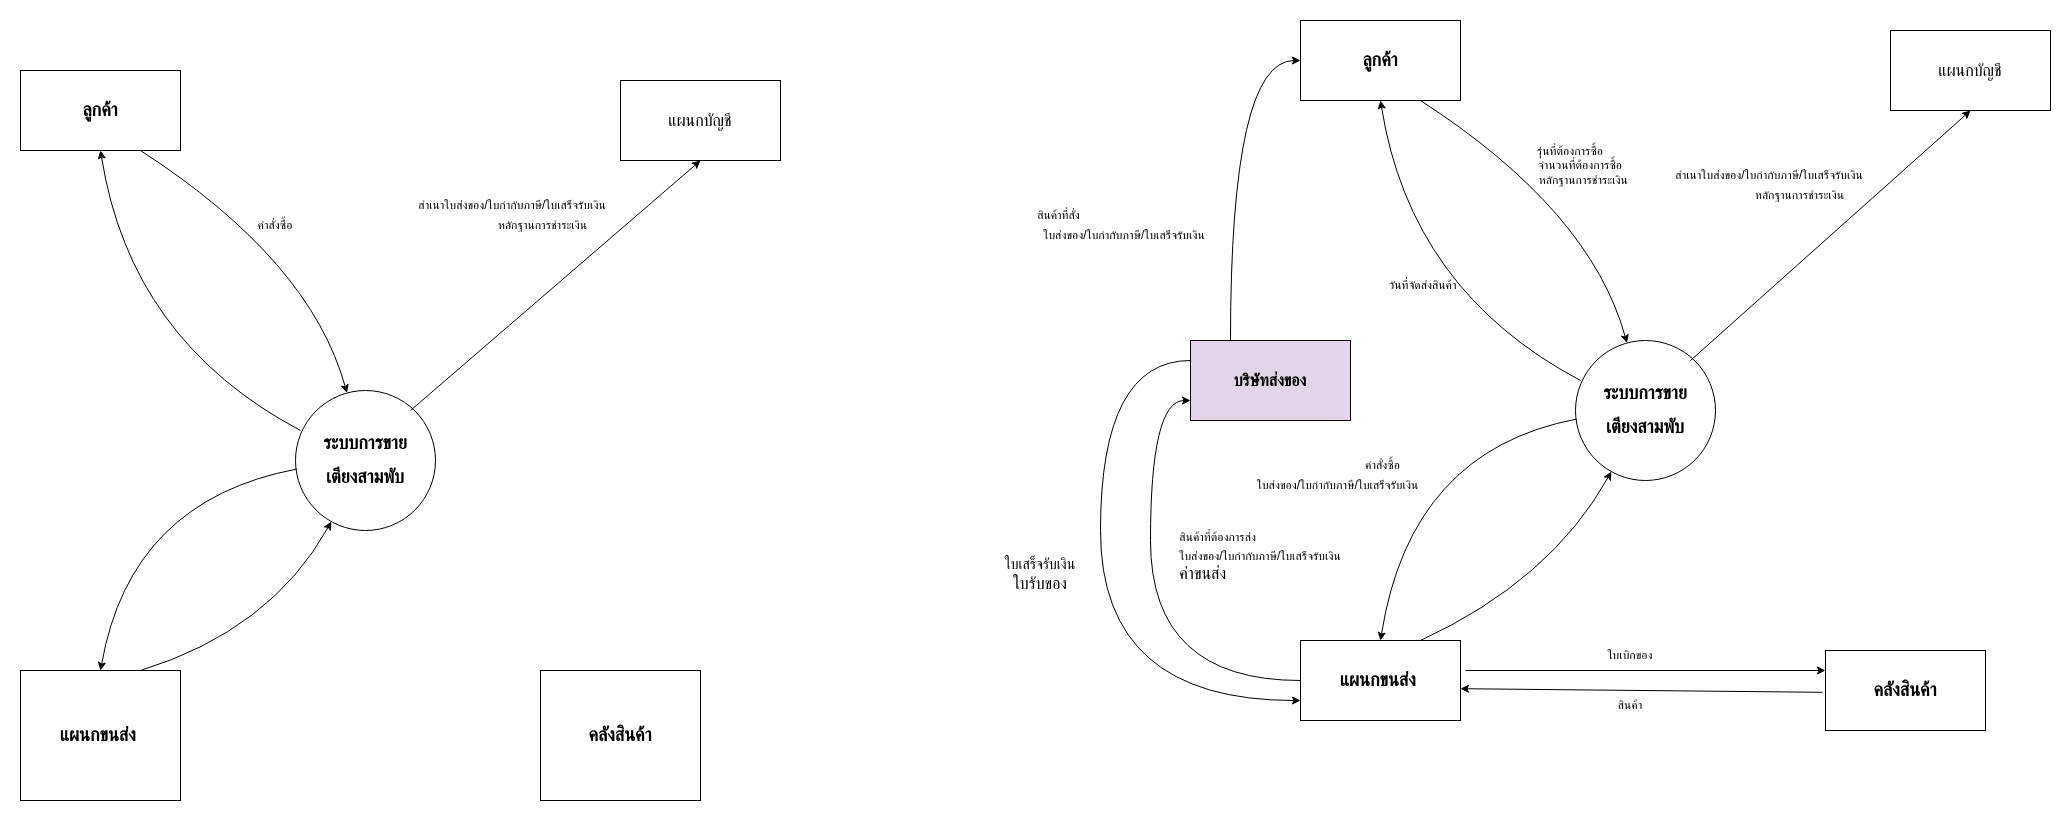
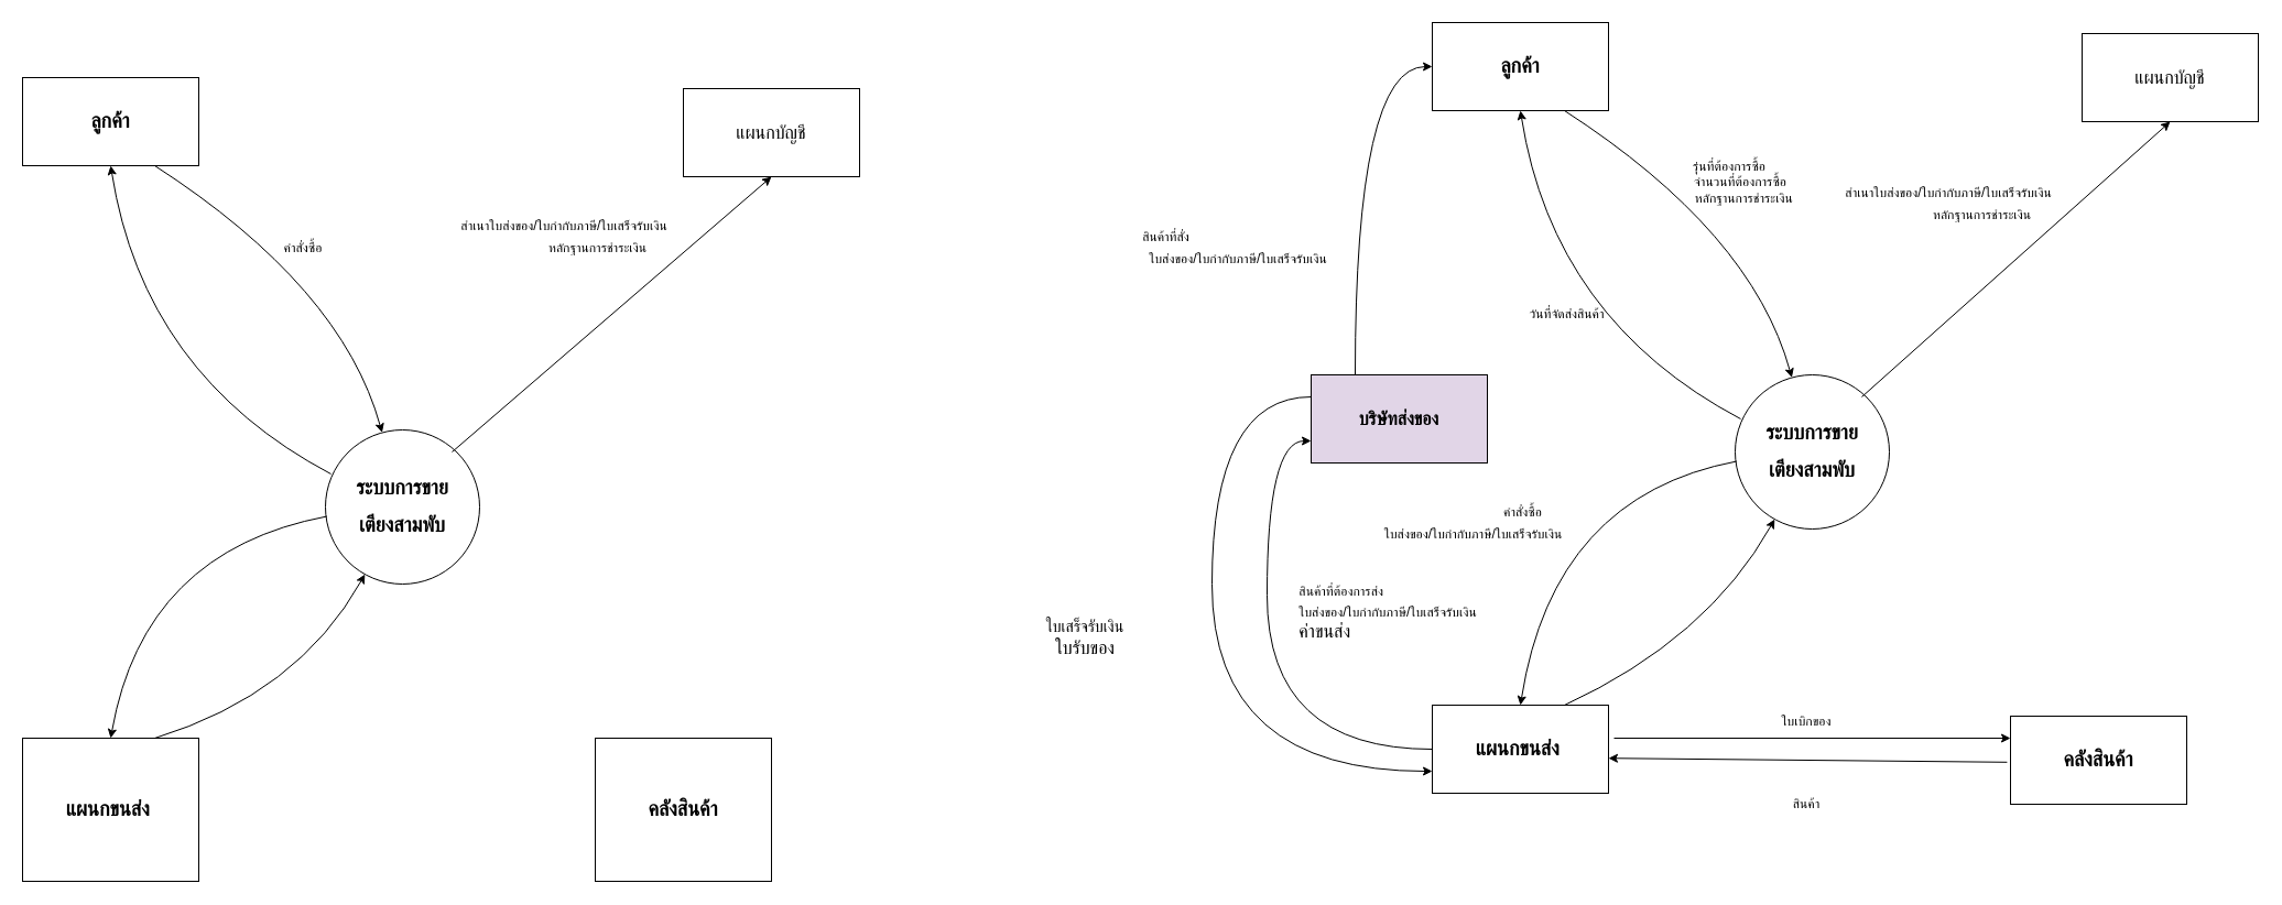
  <mxCell id="0" />
  <mxCell id="1" parent="0" />
  <mxCell id="2" value="&lt;h1 style=&quot;font-size: 18px;&quot;&gt;&lt;font data-font-src=&quot;https://fonts.googleapis.com/css?family=Sarabun&quot; face=&quot;Sarabun&quot; style=&quot;font-size: 18px;&quot;&gt;ระบบการขาย&lt;/font&gt;&lt;/h1&gt;&lt;h1 style=&quot;font-size: 18px;&quot;&gt;&lt;span style=&quot;background-color: initial;&quot;&gt;&lt;font face=&quot;Sarabun&quot; style=&quot;font-size: 18px;&quot;&gt;เตียงสามพับ&lt;/font&gt;&lt;/span&gt;&lt;/h1&gt;" style="shape=ellipse;html=1;dashed=0;whiteSpace=wrap;aspect=fixed;perimeter=ellipsePerimeter;" vertex="1" parent="1"><mxGeometry x="1575" y="340" width="140" height="140" as="geometry" /></mxCell>
  <mxCell id="3" style="rounded=0;orthogonalLoop=1;jettySize=auto;html=1;exitX=0.75;exitY=1;exitDx=0;exitDy=0;curved=1;" edge="1" parent="1" source="4" target="2"><mxGeometry relative="1" as="geometry"><Array as="points"><mxPoint x="1590" y="210" /></Array></mxGeometry></mxCell>
  <mxCell id="4" value="&lt;font data-font-src=&quot;https://fonts.googleapis.com/css?family=Sarabun&quot; face=&quot;Sarabun&quot; style=&quot;font-size: 18px;&quot;&gt;&lt;b&gt;ลูกค้า&lt;/b&gt;&lt;/font&gt;" style="html=1;dashed=0;whiteSpace=wrap;" vertex="1" parent="1"><mxGeometry x="1300" y="20" width="160" height="80" as="geometry" /></mxCell>
  <mxCell id="5" style="edgeStyle=orthogonalEdgeStyle;rounded=0;orthogonalLoop=1;jettySize=auto;html=1;exitX=0;exitY=0.25;exitDx=0;exitDy=0;entryX=0;entryY=0.75;entryDx=0;entryDy=0;curved=1;" edge="1" parent="1" source="7" target="17"><mxGeometry relative="1" as="geometry"><Array as="points"><mxPoint x="1100" y="360" /><mxPoint x="1100" y="700" /></Array></mxGeometry></mxCell>
  <mxCell id="6" style="edgeStyle=orthogonalEdgeStyle;rounded=0;orthogonalLoop=1;jettySize=auto;html=1;entryX=0;entryY=0.5;entryDx=0;entryDy=0;curved=1;" edge="1" parent="1" source="7" target="4"><mxGeometry relative="1" as="geometry"><Array as="points"><mxPoint x="1230" y="60" /></Array></mxGeometry></mxCell>
  <mxCell id="7" value="&lt;font size=&quot;1&quot; style=&quot;&quot; data-font-src=&quot;https://fonts.googleapis.com/css?family=Sarabun&quot; face=&quot;Sarabun&quot;&gt;&lt;b style=&quot;font-size: 16px;&quot;&gt;บริษัทส่งของ&lt;/b&gt;&lt;/font&gt;" style="html=1;dashed=0;whiteSpace=wrap;fillColor=#e1d5e7;" vertex="1" parent="1"><mxGeometry x="1190" y="340" width="160" height="80" as="geometry" /></mxCell>
  <mxCell id="8" value="&lt;font data-font-src=&quot;https://fonts.googleapis.com/css?family=Sarabun&quot; face=&quot;Sarabun&quot; style=&quot;font-size: 16px;&quot;&gt;แผนกบัญชี&lt;/font&gt;" style="html=1;dashed=0;whiteSpace=wrap;" vertex="1" parent="1"><mxGeometry x="1890" y="30" width="160" height="80" as="geometry" /></mxCell>
  <mxCell id="9" style="rounded=0;orthogonalLoop=1;jettySize=auto;html=1;exitX=0.5;exitY=1;exitDx=0;exitDy=0;entryX=0.5;entryY=1;entryDx=0;entryDy=0;" edge="1" parent="1" target="8"><mxGeometry relative="1" as="geometry"><mxPoint x="1690" y="360" as="sourcePoint" /><mxPoint x="1860" y="496" as="targetPoint" /></mxGeometry></mxCell>
  <mxCell id="10" style="rounded=0;orthogonalLoop=1;jettySize=auto;html=1;exitX=0.5;exitY=1;exitDx=0;exitDy=0;entryX=0.5;entryY=1;entryDx=0;entryDy=0;curved=1;" edge="1" parent="1" target="4"><mxGeometry relative="1" as="geometry"><mxPoint x="1580" y="380" as="sourcePoint" /><mxPoint x="1746" y="550" as="targetPoint" /><Array as="points"><mxPoint x="1410" y="290" /></Array></mxGeometry></mxCell>
  <mxCell id="11" value="รุ่นที่ต้องการซื้อ&lt;div&gt;&amp;nbsp; &amp;nbsp; &amp;nbsp; จำนวนที่ต้องการซื้อ&lt;br&gt;&lt;/div&gt;&lt;div&gt;&amp;nbsp; &amp;nbsp; &amp;nbsp; &amp;nbsp; หลักฐานการชำระเงิน&lt;br&gt;&lt;/div&gt;" style="text;html=1;align=center;verticalAlign=middle;whiteSpace=wrap;rounded=0;" vertex="1" parent="1"><mxGeometry x="1495" y="150" width="150" height="30" as="geometry" /></mxCell>
  <mxCell id="12" value="สำเนาใบส่งของ/ใบกำกับภาษี/ใบเสร็จรับเงิน" style="text;html=1;align=center;verticalAlign=middle;whiteSpace=wrap;rounded=0;" vertex="1" parent="1"><mxGeometry x="1660" y="160" width="217.5" height="30" as="geometry" /></mxCell>
  <mxCell id="13" value="หลักฐานการชำระเงิน" style="text;html=1;align=center;verticalAlign=middle;whiteSpace=wrap;rounded=0;" vertex="1" parent="1"><mxGeometry x="1740" y="180" width="118.75" height="30" as="geometry" /></mxCell>
  <mxCell id="14" value="&lt;div style=&quot;text-align: left;&quot;&gt;&lt;span style=&quot;background-color: initial;&quot;&gt;&lt;font face=&quot;Sarabun&quot; data-font-src=&quot;https://fonts.googleapis.com/css?family=Sarabun&quot; style=&quot;font-size: 12px;&quot;&gt;สินค้าที่ต้องการส่ง&lt;/font&gt;&lt;/span&gt;&lt;/div&gt;&lt;div style=&quot;text-align: left;&quot;&gt;&lt;font face=&quot;TXTjLdxkadejALo_SwtH&quot; data-font-src=&quot;https://fonts.googleapis.com/css?family=Sarabun&quot; size=&quot;3&quot; style=&quot;&quot;&gt;&lt;span style=&quot;font-family: Helvetica; font-size: 12px; text-align: center;&quot;&gt;ใบส่งของ/ใบกำกับภาษี/ใบเสร็จรับเงิน&lt;/span&gt;&lt;br style=&quot;&quot;&gt;&lt;/font&gt;&lt;/div&gt;&lt;div style=&quot;text-align: left;&quot;&gt;&lt;font face=&quot;TXTjLdxkadejALo_SwtH&quot; size=&quot;3&quot; style=&quot;&quot;&gt;ค่าขนส่ง&lt;/font&gt;&lt;br style=&quot;font-size: 14px;&quot;&gt;&lt;/div&gt;" style="text;html=1;align=center;verticalAlign=middle;whiteSpace=wrap;rounded=0;fontSize=14;" vertex="1" parent="1"><mxGeometry x="1160" y="500" width="200" height="110" as="geometry" /></mxCell>
- <mxCell id="15" value="&lt;font face=&quot;Sarabun&quot; style=&quot;font-size: 14px;&quot; data-font-src=&quot;https://fonts.googleapis.com/css?family=Sarabun&quot;&gt;ใบเสร็จรับเงิน&lt;/font&gt;&lt;div style=&quot;&quot;&gt;&lt;font face=&quot;Sarabun&quot; size=&quot;3&quot; style=&quot;&quot;&gt;&lt;font style=&quot;&quot; data-font-src=&quot;https://fonts.googleapis.com/css?family=https%3A%2F%2Ffonts.googleapis.com%2Fcss2%3Ffamily%3DSarabun%3Aital%2Cwght%400%2C100%3B0%2C200%3B0%2C300%3B0%2C400%3B0%2C500%3B0%2C600%3B0%2C700%3B0%2C800%3B1%2C100%3B1%2C200%3B1%2C300%3B1%2C400%3B1%2C500%3B1%2C600%3B1%2C700%3B1%2C800%26display%3Dswap&quot;&gt;ใ&lt;/font&gt;&lt;font style=&quot;&quot; data-font-src=&quot;https://fonts.googleapis.com/css?family=Sarabun&quot;&gt;บรับของ&lt;/font&gt;&lt;/font&gt;&lt;br style=&quot;font-size: 14px;&quot;&gt;&lt;/div&gt;" style="text;html=1;align=center;verticalAlign=middle;whiteSpace=wrap;rounded=0;fontFamily=Kanit;fontSource=https%3A%2F%2Ffonts.googleapis.com%2Fcss%3Ffamily%3DKanit;fontSize=14;" vertex="1" parent="1"><mxGeometry x="990" y="540" width="100" height="70" as="geometry" /></mxCell>
+ <mxCell id="15" value="&lt;font face=&quot;Sarabun&quot; style=&quot;font-size: 14px;&quot; data-font-src=&quot;https://fonts.googleapis.com/css?family=Sarabun&quot;&gt;ใบเสร็จรับเงิน&lt;/font&gt;&lt;div style=&quot;&quot;&gt;&lt;font face=&quot;Sarabun&quot; size=&quot;3&quot; style=&quot;&quot;&gt;&lt;font style=&quot;&quot; data-font-src=&quot;https://fonts.googleapis.com/css?family=https%3A%2F%2Ffonts.googleapis.com%2Fcss2%3Ffamily%3DSarabun%3Aital%2Cwght%400%2C100%3B0%2C200%3B0%2C300%3B0%2C400%3B0%2C500%3B0%2C600%3B0%2C700%3B0%2C800%3B1%2C100%3B1%2C200%3B1%2C300%3B1%2C400%3B1%2C500%3B1%2C600%3B1%2C700%3B1%2C800%26display%3Dswap&quot;&gt;ใ&lt;/font&gt;&lt;font style=&quot;&quot; data-font-src=&quot;https://fonts.googleapis.com/css?family=Sarabun&quot;&gt;บรับของ&lt;/font&gt;&lt;/font&gt;&lt;br style=&quot;font-size: 14px;&quot;&gt;&lt;/div&gt;" style="text;html=1;align=center;verticalAlign=middle;whiteSpace=wrap;rounded=0;fontFamily=Kanit;fontSource=https%3A%2F%2Ffonts.googleapis.com%2Fcss%3Ffamily%3DKanit;fontSize=14;" vertex="1" parent="1"><mxGeometry x="935" y="545" width="100" height="70" as="geometry" /></mxCell>
  <mxCell id="16" style="edgeStyle=orthogonalEdgeStyle;rounded=0;orthogonalLoop=1;jettySize=auto;html=1;entryX=0;entryY=0.75;entryDx=0;entryDy=0;curved=1;" edge="1" parent="1" source="17" target="7"><mxGeometry relative="1" as="geometry"><Array as="points"><mxPoint x="1150" y="680" /><mxPoint x="1150" y="400" /></Array></mxGeometry></mxCell>
  <mxCell id="17" value="&lt;span style=&quot;font-size: 18px;&quot;&gt;&lt;font face=&quot;Sarabun&quot;&gt;&lt;b&gt;แผนกขนส่ง&amp;nbsp;&lt;/b&gt;&lt;/font&gt;&lt;/span&gt;" style="html=1;dashed=0;whiteSpace=wrap;" vertex="1" parent="1"><mxGeometry x="1300" y="640" width="160" height="80" as="geometry" /></mxCell>
  <mxCell id="18" style="rounded=0;orthogonalLoop=1;jettySize=auto;html=1;exitX=0.009;exitY=0.561;exitDx=0;exitDy=0;entryX=0.5;entryY=0;entryDx=0;entryDy=0;exitPerimeter=0;curved=1;" edge="1" parent="1" source="2" target="17"><mxGeometry relative="1" as="geometry"><mxPoint x="1575" y="419" as="sourcePoint" /><mxPoint x="1750" y="590" as="targetPoint" /><Array as="points"><mxPoint x="1410" y="450" /></Array></mxGeometry></mxCell>
  <mxCell id="19" value="คำสั่งซื้อ" style="text;html=1;align=center;verticalAlign=middle;whiteSpace=wrap;rounded=0;" vertex="1" parent="1"><mxGeometry x="1330" y="450" width="105" height="30" as="geometry" /></mxCell>
  <mxCell id="20" value="ใบส่งของ/ใบกำกับภาษี/ใบเสร็จรับเงิน" style="text;html=1;align=center;verticalAlign=middle;whiteSpace=wrap;rounded=0;" vertex="1" parent="1"><mxGeometry x="1240" y="470" width="195" height="30" as="geometry" /></mxCell>
  <mxCell id="21" value="&lt;span style=&quot;font-size: 18px;&quot;&gt;&lt;b&gt;คลังสินค้า&lt;/b&gt;&lt;/span&gt;" style="html=1;dashed=0;whiteSpace=wrap;" vertex="1" parent="1"><mxGeometry x="1825" y="650" width="160" height="80" as="geometry" /></mxCell>
- <mxCell id="22" value="ใบเบิกของ" style="text;html=1;align=center;verticalAlign=middle;whiteSpace=wrap;rounded=0;" vertex="1" parent="1"><mxGeometry x="1580" y="640" width="100" height="30" as="geometry" /></mxCell>
- <mxCell id="23" value="สินค้า" style="text;html=1;align=center;verticalAlign=middle;whiteSpace=wrap;rounded=0;" vertex="1" parent="1"><mxGeometry x="1580" y="690" width="100" height="30" as="geometry" /></mxCell>
+ <mxCell id="22" value="ใบเบิกของ" style="text;html=1;align=center;verticalAlign=middle;whiteSpace=wrap;rounded=0;" vertex="1" parent="1"><mxGeometry x="1590" y="640" width="100" height="30" as="geometry" /></mxCell>
+ <mxCell id="23" value="สินค้า" style="text;html=1;align=center;verticalAlign=middle;whiteSpace=wrap;rounded=0;" vertex="1" parent="1"><mxGeometry x="1590" y="715" width="100" height="30" as="geometry" /></mxCell>
  <mxCell id="24" value="วันที่จัดส่งสินค้า" style="text;html=1;align=center;verticalAlign=middle;whiteSpace=wrap;rounded=0;" vertex="1" parent="1"><mxGeometry x="1370" y="270" width="105" height="30" as="geometry" /></mxCell>
  <mxCell id="25" value="สินค้าที่สั่ง" style="text;html=1;align=center;verticalAlign=middle;whiteSpace=wrap;rounded=0;" vertex="1" parent="1"><mxGeometry x="1006" y="200" width="105" height="30" as="geometry" /></mxCell>
  <mxCell id="26" value="ใบส่งของ/ใบกำกับภาษี/ใบเสร็จรับเงิน" style="text;html=1;align=center;verticalAlign=middle;whiteSpace=wrap;rounded=0;" vertex="1" parent="1"><mxGeometry x="1020" y="220" width="207.5" height="30" as="geometry" /></mxCell>
  <mxCell id="27" style="rounded=0;orthogonalLoop=1;jettySize=auto;html=1;exitX=0.75;exitY=0;exitDx=0;exitDy=0;curved=1;" edge="1" parent="1" source="17" target="2"><mxGeometry relative="1" as="geometry"><mxPoint x="1463" y="550" as="sourcePoint" /><mxPoint x="1280" y="364" as="targetPoint" /><Array as="points"><mxPoint x="1550" y="580" /></Array></mxGeometry></mxCell>
  <mxCell id="28" style="rounded=0;orthogonalLoop=1;jettySize=auto;html=1;exitX=0.5;exitY=1;exitDx=0;exitDy=0;" edge="1" parent="1"><mxGeometry relative="1" as="geometry"><mxPoint x="1465" y="670" as="sourcePoint" /><mxPoint x="1825" y="670" as="targetPoint" /></mxGeometry></mxCell>
  <mxCell id="29" style="rounded=0;orthogonalLoop=1;jettySize=auto;html=1;exitX=0;exitY=0.75;exitDx=0;exitDy=0;entryX=0.988;entryY=0.705;entryDx=0;entryDy=0;entryPerimeter=0;" edge="1" parent="1"><mxGeometry relative="1" as="geometry"><mxPoint x="1821.92" y="691.8" as="sourcePoint" /><mxPoint x="1460" y="688.2" as="targetPoint" /></mxGeometry></mxCell>
  <mxCell id="30" value="&lt;h1 style=&quot;font-size: 18px;&quot;&gt;&lt;font data-font-src=&quot;https://fonts.googleapis.com/css?family=Sarabun&quot; face=&quot;Sarabun&quot; style=&quot;font-size: 18px;&quot;&gt;ระบบการขาย&lt;/font&gt;&lt;/h1&gt;&lt;h1 style=&quot;font-size: 18px;&quot;&gt;&lt;span style=&quot;background-color: initial;&quot;&gt;&lt;font face=&quot;Sarabun&quot; style=&quot;font-size: 18px;&quot;&gt;เตียงสามพับ&lt;/font&gt;&lt;/span&gt;&lt;/h1&gt;" style="shape=ellipse;html=1;dashed=0;whiteSpace=wrap;aspect=fixed;perimeter=ellipsePerimeter;" vertex="1" parent="1"><mxGeometry x="295" y="390" width="140" height="140" as="geometry" /></mxCell>
  <mxCell id="31" style="rounded=0;orthogonalLoop=1;jettySize=auto;html=1;exitX=0.75;exitY=1;exitDx=0;exitDy=0;curved=1;" edge="1" parent="1" source="32" target="30"><mxGeometry relative="1" as="geometry"><Array as="points"><mxPoint x="310" y="260" /></Array></mxGeometry></mxCell>
  <mxCell id="32" value="&lt;font data-font-src=&quot;https://fonts.googleapis.com/css?family=Sarabun&quot; face=&quot;Sarabun&quot; style=&quot;font-size: 18px;&quot;&gt;&lt;b&gt;ลูกค้า&lt;/b&gt;&lt;/font&gt;" style="html=1;dashed=0;whiteSpace=wrap;" vertex="1" parent="1"><mxGeometry x="20" y="70" width="160" height="80" as="geometry" /></mxCell>
  <mxCell id="33" value="&lt;font data-font-src=&quot;https://fonts.googleapis.com/css?family=Sarabun&quot; face=&quot;Sarabun&quot; style=&quot;font-size: 16px;&quot;&gt;แผนกบัญชี&lt;/font&gt;" style="html=1;dashed=0;whiteSpace=wrap;" vertex="1" parent="1"><mxGeometry x="620" y="80" width="160" height="80" as="geometry" /></mxCell>
  <mxCell id="34" style="rounded=0;orthogonalLoop=1;jettySize=auto;html=1;exitX=0.5;exitY=1;exitDx=0;exitDy=0;entryX=0.5;entryY=1;entryDx=0;entryDy=0;" edge="1" parent="1" target="33"><mxGeometry relative="1" as="geometry"><mxPoint x="410" y="410" as="sourcePoint" /><mxPoint x="580" y="546" as="targetPoint" /></mxGeometry></mxCell>
  <mxCell id="35" style="rounded=0;orthogonalLoop=1;jettySize=auto;html=1;exitX=0.5;exitY=1;exitDx=0;exitDy=0;entryX=0.5;entryY=1;entryDx=0;entryDy=0;curved=1;" edge="1" parent="1" target="32"><mxGeometry relative="1" as="geometry"><mxPoint x="300" y="430" as="sourcePoint" /><mxPoint x="466" y="600" as="targetPoint" /><Array as="points"><mxPoint x="130" y="340" /></Array></mxGeometry></mxCell>
  <mxCell id="36" value="คำสั่งซื้อ" style="text;html=1;align=center;verticalAlign=middle;whiteSpace=wrap;rounded=0;" vertex="1" parent="1"><mxGeometry x="200" y="210" width="150" height="30" as="geometry" /></mxCell>
  <mxCell id="37" value="สำเนาใบส่งของ/ใบกำกับภาษี/ใบเสร็จรับเงิน" style="text;html=1;align=center;verticalAlign=middle;whiteSpace=wrap;rounded=0;" vertex="1" parent="1"><mxGeometry x="402.5" y="190" width="217.5" height="30" as="geometry" /></mxCell>
  <mxCell id="38" value="หลักฐานการชำระเงิน" style="text;html=1;align=center;verticalAlign=middle;whiteSpace=wrap;rounded=0;" vertex="1" parent="1"><mxGeometry x="482.5" y="210" width="118.75" height="30" as="geometry" /></mxCell>
  <mxCell id="39" value="&lt;span style=&quot;font-size: 18px;&quot;&gt;&lt;font face=&quot;Sarabun&quot;&gt;&lt;b&gt;แผนกขนส่ง&amp;nbsp;&lt;/b&gt;&lt;/font&gt;&lt;/span&gt;" style="html=1;dashed=0;whiteSpace=wrap;" vertex="1" parent="1"><mxGeometry x="20" y="670" width="160" height="130" as="geometry" /></mxCell>
  <mxCell id="40" style="rounded=0;orthogonalLoop=1;jettySize=auto;html=1;exitX=0.009;exitY=0.561;exitDx=0;exitDy=0;entryX=0.5;entryY=0;entryDx=0;entryDy=0;exitPerimeter=0;curved=1;" edge="1" parent="1" source="30" target="39"><mxGeometry relative="1" as="geometry"><mxPoint x="295" y="469" as="sourcePoint" /><mxPoint x="470" y="640" as="targetPoint" /><Array as="points"><mxPoint x="130" y="500" /></Array></mxGeometry></mxCell>
  <mxCell id="41" style="rounded=0;orthogonalLoop=1;jettySize=auto;html=1;exitX=0.75;exitY=0;exitDx=0;exitDy=0;curved=1;" edge="1" parent="1" source="39" target="30"><mxGeometry relative="1" as="geometry"><mxPoint x="183" y="600" as="sourcePoint" /><mxPoint x="0" y="414" as="targetPoint" /><Array as="points"><mxPoint x="270" y="630" /></Array></mxGeometry></mxCell>
  <mxCell id="42" value="&lt;span style=&quot;font-size: 18px;&quot;&gt;&lt;b&gt;คลังสินค้า&lt;/b&gt;&lt;/span&gt;" style="html=1;dashed=0;whiteSpace=wrap;" vertex="1" parent="1"><mxGeometry x="540" y="670" width="160" height="130" as="geometry" /></mxCell>
